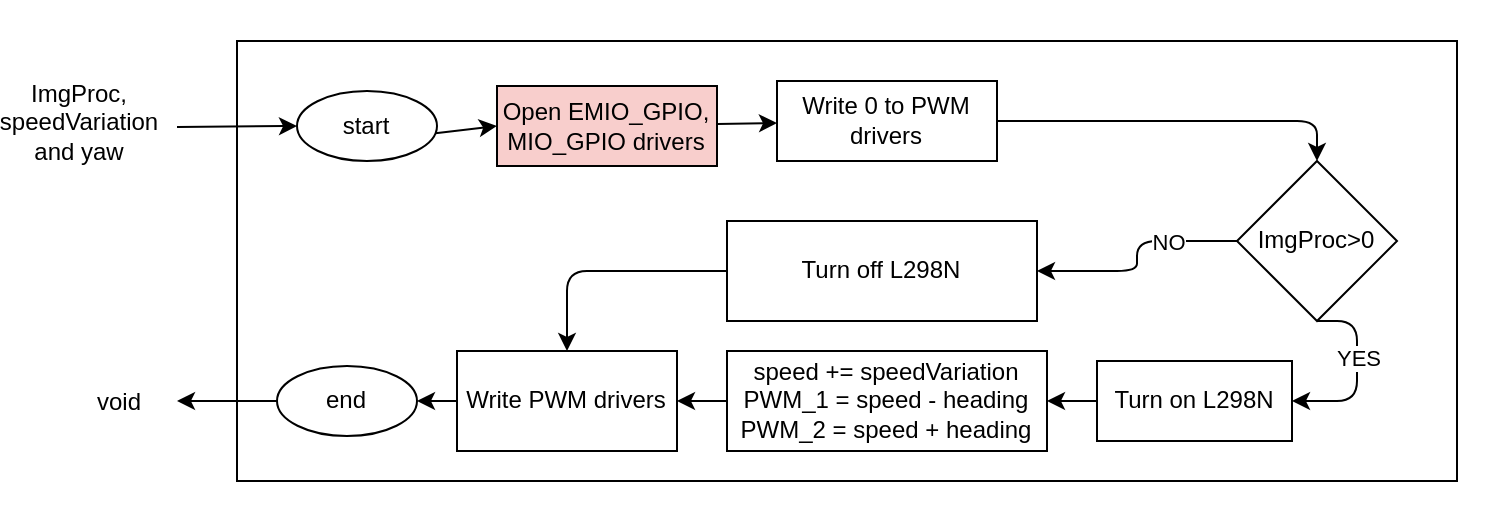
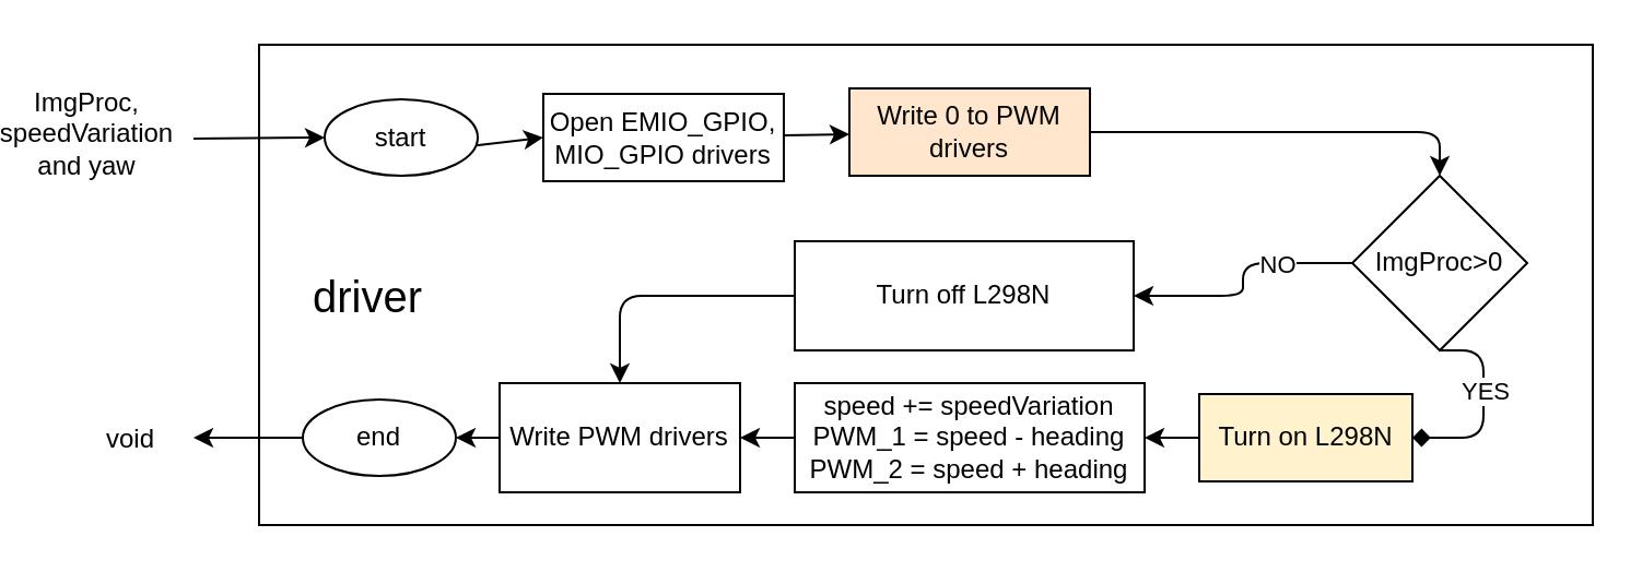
  <mxCell id="0" />
  <mxCell id="1" parent="0" />
  <mxCell id="2" value="" style="rounded=0;whiteSpace=wrap;html=1;fillColor=none;" parent="1" vertex="1"><mxGeometry x="100" y="20" width="610" height="220" as="geometry" /></mxCell>
  <mxCell id="3" style="edgeStyle=none;html=1;startArrow=classic;startFill=1;endArrow=none;endFill=0;" parent="1" source="22" edge="1"><mxGeometry relative="1" as="geometry"><mxPoint x="70" y="63" as="targetPoint" /><mxPoint x="375" y="50" as="sourcePoint" /></mxGeometry></mxCell>
  <mxCell id="4" style="edgeStyle=none;html=1;startArrow=none;startFill=0;endArrow=classic;endFill=1;" parent="1" source="5" target="7" edge="1"><mxGeometry relative="1" as="geometry" /></mxCell>
- <mxCell id="5" value="Open EMIO_GPIO, MIO_GPIO drivers" style="rounded=0;whiteSpace=wrap;html=1;fillColor=#f8cecc;" parent="1" vertex="1"><mxGeometry x="230" y="42.5" width="110" height="40" as="geometry" /></mxCell>
+ <mxCell id="5" value="Open EMIO_GPIO, MIO_GPIO drivers" style="rounded=0;whiteSpace=wrap;html=1;" parent="1" vertex="1"><mxGeometry x="230" y="42.5" width="110" height="40" as="geometry" /></mxCell>
  <mxCell id="6" style="edgeStyle=orthogonalEdgeStyle;html=1;entryX=0.5;entryY=0;entryDx=0;entryDy=0;" parent="1" source="7" target="14" edge="1"><mxGeometry relative="1" as="geometry"><mxPoint x="520" y="60" as="targetPoint" /></mxGeometry></mxCell>
- <mxCell id="7" value="Write 0 to PWM drivers" style="rounded=0;whiteSpace=wrap;html=1;" parent="1" vertex="1"><mxGeometry x="370" y="40" width="110" height="40" as="geometry" /></mxCell>
+ <mxCell id="7" value="Write 0 to PWM drivers" style="rounded=0;whiteSpace=wrap;html=1;fillColor=#ffe6cc;" parent="1" vertex="1"><mxGeometry x="370" y="40" width="110" height="40" as="geometry" /></mxCell>
  <mxCell id="8" style="edgeStyle=orthogonalEdgeStyle;html=1;entryX=1;entryY=0.5;entryDx=0;entryDy=0;" parent="1" source="9" target="20" edge="1"><mxGeometry relative="1" as="geometry" /></mxCell>
- <mxCell id="9" value="Turn on L298N" style="rounded=0;whiteSpace=wrap;html=1;" parent="1" vertex="1"><mxGeometry x="530" y="180" width="97.5" height="40" as="geometry" /></mxCell>
- <mxCell id="10" style="edgeStyle=orthogonalEdgeStyle;html=1;entryX=1;entryY=0.5;entryDx=0;entryDy=0;exitX=0.5;exitY=1;exitDx=0;exitDy=0;" parent="1" source="14" target="9" edge="1"><mxGeometry relative="1" as="geometry"><Array as="points"><mxPoint x="660" y="200" /></Array></mxGeometry></mxCell>
+ <mxCell id="9" value="Turn on L298N" style="rounded=0;whiteSpace=wrap;html=1;fillColor=#fff2cc;" parent="1" vertex="1"><mxGeometry x="530" y="180" width="97.5" height="40" as="geometry" /></mxCell>
+ <mxCell id="10" style="edgeStyle=orthogonalEdgeStyle;html=1;entryX=1;entryY=0.5;entryDx=0;entryDy=0;exitX=0.5;exitY=1;exitDx=0;exitDy=0;endArrow=diamond;" parent="1" source="14" target="9" edge="1"><mxGeometry relative="1" as="geometry"><Array as="points"><mxPoint x="660" y="200" /></Array></mxGeometry></mxCell>
  <mxCell id="11" value="YES" style="edgeLabel;html=1;align=center;verticalAlign=middle;resizable=0;points=[];" parent="10" vertex="1" connectable="0"><mxGeometry x="-0.286" y="-1" relative="1" as="geometry"><mxPoint x="1" y="5" as="offset" /></mxGeometry></mxCell>
  <mxCell id="12" style="edgeStyle=orthogonalEdgeStyle;html=1;entryX=1;entryY=0.5;entryDx=0;entryDy=0;" parent="1" source="14" target="16" edge="1"><mxGeometry relative="1" as="geometry" /></mxCell>
  <mxCell id="13" value="NO" style="edgeLabel;html=1;align=center;verticalAlign=middle;resizable=0;points=[];" parent="12" vertex="1" connectable="0"><mxGeometry x="-0.682" y="-1" relative="1" as="geometry"><mxPoint x="-17" y="1" as="offset" /></mxGeometry></mxCell>
  <mxCell id="14" value="ImgProc&amp;gt;0" style="rhombus;whiteSpace=wrap;html=1;" parent="1" vertex="1"><mxGeometry x="600" y="80" width="80" height="80" as="geometry" /></mxCell>
  <mxCell id="15" style="edgeStyle=orthogonalEdgeStyle;html=1;entryX=0.5;entryY=0;entryDx=0;entryDy=0;" parent="1" source="16" target="18" edge="1"><mxGeometry relative="1" as="geometry"><Array as="points"><mxPoint x="265" y="135" /></Array></mxGeometry></mxCell>
  <mxCell id="16" value="Turn off L298N" style="rounded=0;whiteSpace=wrap;html=1;" parent="1" vertex="1"><mxGeometry x="345" y="110" width="155" height="50" as="geometry" /></mxCell>
  <mxCell id="17" style="edgeStyle=none;html=1;entryX=1;entryY=0.5;entryDx=0;entryDy=0;startArrow=none;startFill=0;endArrow=classic;endFill=1;" parent="1" source="18" target="24" edge="1"><mxGeometry relative="1" as="geometry" /></mxCell>
  <mxCell id="18" value="&lt;span&gt;Write PWM drivers&lt;/span&gt;" style="rounded=0;whiteSpace=wrap;html=1;" parent="1" vertex="1"><mxGeometry x="210" y="175" width="110" height="50" as="geometry" /></mxCell>
  <mxCell id="19" style="edgeStyle=orthogonalEdgeStyle;html=1;exitX=0;exitY=0.5;exitDx=0;exitDy=0;entryX=1;entryY=0.5;entryDx=0;entryDy=0;" parent="1" source="20" edge="1" target="18"><mxGeometry relative="1" as="geometry"><Array as="points" /><mxPoint x="330" y="200" as="targetPoint" /></mxGeometry></mxCell>
  <mxCell id="20" value="speed += speedVariation&lt;br&gt;PWM_1 = speed - heading&lt;br&gt;&lt;span style=&quot;color: rgba(0 , 0 , 0 , 0) ; font-family: monospace ; font-size: 0px&quot;&gt;%&lt;/span&gt;PWM_2 = speed + heading&lt;span style=&quot;color: rgba(0 , 0 , 0 , 0) ; font-family: monospace ; font-size: 0px&quot;&gt;3CmxGraphModel%3E%3Croot%3E%3CmxCell%20id%3D%220%22%2F%3E%3CmxCell%20id%3D%221%22%20parent%3D%220%22%2F%3E%3CmxCell%20id%3D%222%22%20value%3D%22Read%20from%20state%20ImgProc%2C%20Speed%20and%20Heading%22%20style%3D%22rounded%3D0%3BwhiteSpace%3Dwrap%3Bhtml%3D1%3B%22%20vertex%3D%221%22%20parent%3D%221%22%3E%3CmxGeometry%20x%3D%22400%22%20y%3D%22350%22%20width%3D%22110%22%20height%3D%2250%22%20as%3D%22geometry%22%2F%3E%3C%2FmxCell%3E%3C%2Froot%3E%3C%2FmxGraphModel%3E&lt;/span&gt;" style="rounded=0;whiteSpace=wrap;html=1;" parent="1" vertex="1"><mxGeometry x="345" y="175" width="160" height="50" as="geometry" /></mxCell>
  <mxCell id="21" style="edgeStyle=none;html=1;entryX=0;entryY=0.5;entryDx=0;entryDy=0;" parent="1" source="22" target="5" edge="1"><mxGeometry relative="1" as="geometry" /></mxCell>
  <mxCell id="22" value="start" style="ellipse;whiteSpace=wrap;html=1;fillColor=none;" parent="1" vertex="1"><mxGeometry x="130" y="45" width="70" height="35" as="geometry" /></mxCell>
  <mxCell id="23" style="edgeStyle=none;html=1;startArrow=none;startFill=0;endArrow=classic;endFill=1;" parent="1" source="24" edge="1"><mxGeometry relative="1" as="geometry"><mxPoint x="70" y="200" as="targetPoint" /></mxGeometry></mxCell>
  <mxCell id="24" value="end" style="ellipse;whiteSpace=wrap;html=1;fillColor=none;" parent="1" vertex="1"><mxGeometry x="120" y="182.5" width="70" height="35" as="geometry" /></mxCell>
+ <mxCell id="25" value="driver" style="text;html=1;strokeColor=none;fillColor=none;align=center;verticalAlign=middle;whiteSpace=wrap;rounded=0;strokeWidth=1;fontSize=20;" parent="1" vertex="1"><mxGeometry x="120" y="120" width="60" height="30" as="geometry" /></mxCell>
  <mxCell id="26" value="&lt;span style=&quot;font-size: 12px&quot;&gt;ImgProc, &lt;br&gt;speedVariation&lt;br&gt;and yaw&lt;/span&gt;" style="edgeLabel;html=1;align=center;verticalAlign=middle;resizable=0;points=[];labelBackgroundColor=none;" vertex="1" connectable="0" parent="1"><mxGeometry x="20.002" y="60.005" as="geometry" /></mxCell>
  <mxCell id="27" value="&lt;span style=&quot;font-size: 12px&quot;&gt;void&lt;/span&gt;" style="edgeLabel;html=1;align=center;verticalAlign=middle;resizable=0;points=[];labelBackgroundColor=none;" vertex="1" connectable="0" parent="1"><mxGeometry x="40.002" y="200.005" as="geometry" /></mxCell>
